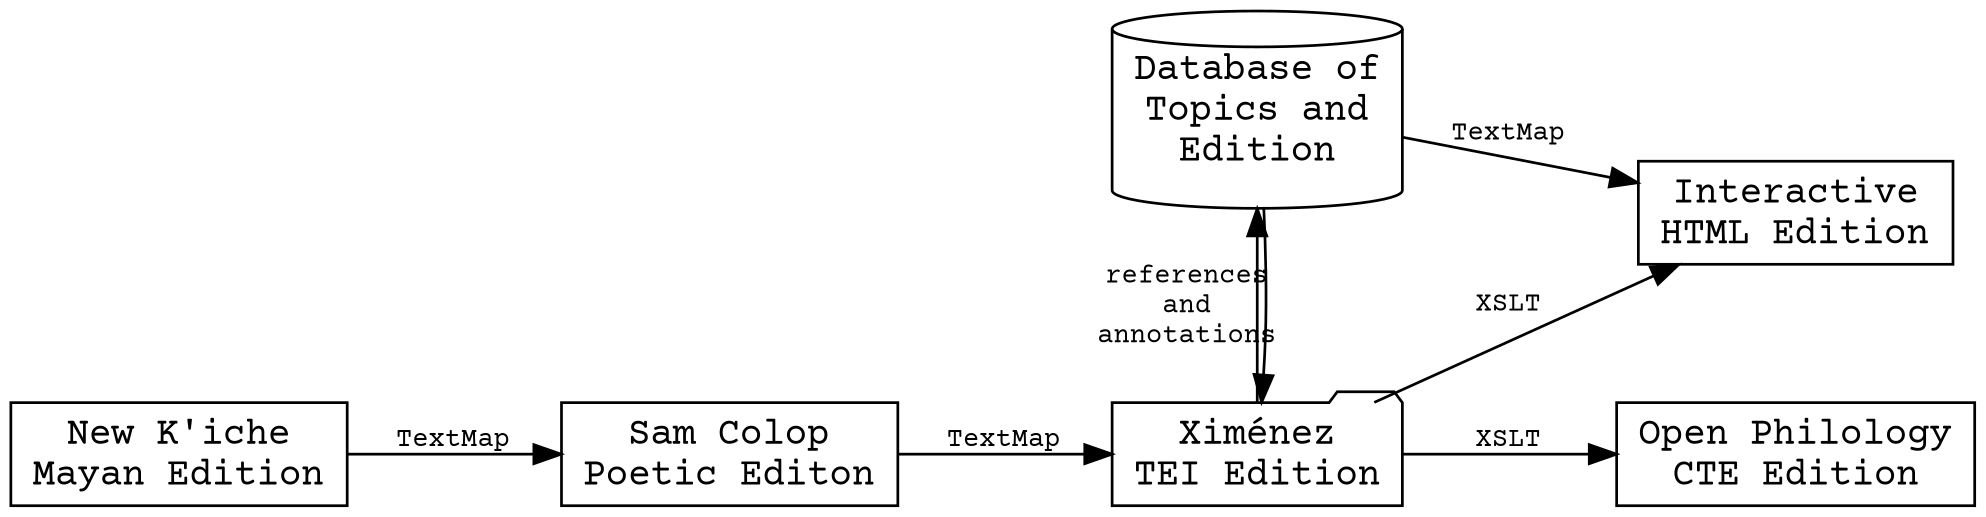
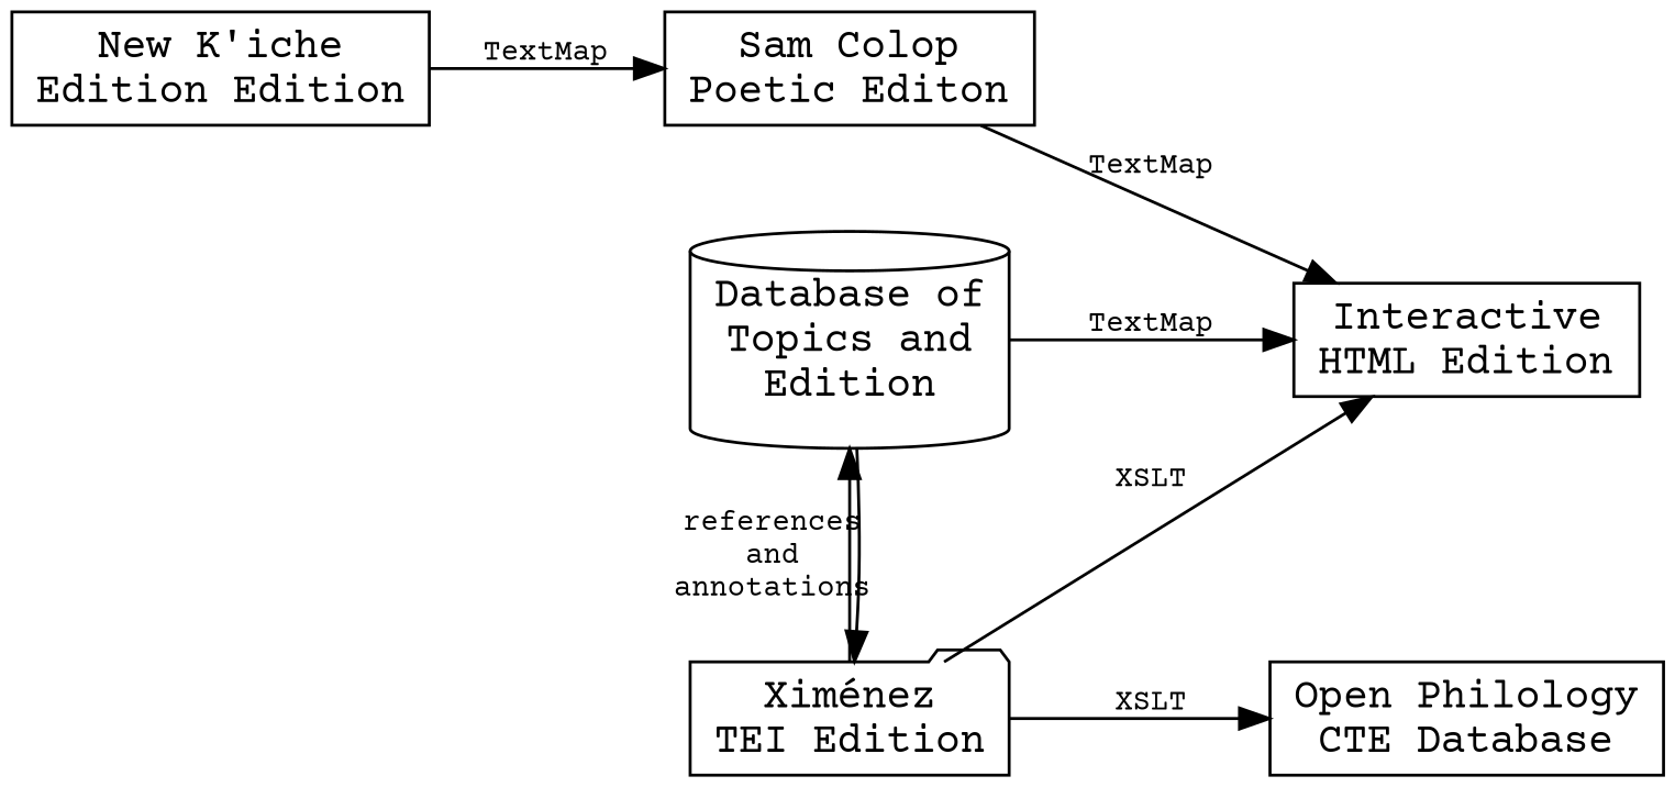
  digraph {
    fontname="Courier Prime"
    nodesep=.5
    rankdir=LR
    ranksep=.5
    node [fontname="Courier Prime" shape=rounded]
    edge [fontname="Courier Prime" fontsize=10 labelfloat=false]
    n1 [label=<Interactive<br/>HTML Edition>]
-   n2 [label=<Open Philology<br/>CTE Edition>]
-   n3 [label=<New K'iche<br/>Mayan Edition>]
+   n2 [label=<Open Philology<br/>CTE Database>]
+   n3 [label=<New K'iche<br/>Edition Edition>]
    n4 [label=<Ximénez<br/>TEI Edition> shape=folder]
    n5 [label=<Database of<br/>Topics and<br/>Edition> shape=cylinder]
    n6 [label=<Sam Colop<br/>Poetic Editon>]
    subgraph sub_1 {
      rank=same
      n1
      n2
    }
    subgraph sub_2 {
      rank=same
      n3
    }
    subgraph sub_3 {
      rank=same
      n4
      n5
    }
    n3 -> n6 [label=TextMap]
    n4 -> n1 [label=XSLT]
    n4 -> n2 [label=XSLT]
    n4 -> n5 [label=<references&nbsp;&nbsp;<br/>and&nbsp;&nbsp;<br/>annotations&nbsp;&nbsp;>]
    n5 -> n1 [label=TextMap]
    n5 -> n4
-   n6 -> n4 [label=TextMap]
+   n6 -> n1 [label=TextMap]
  }
